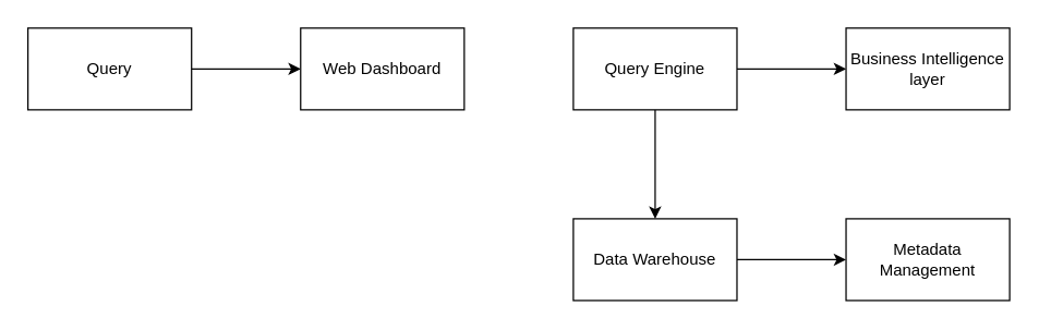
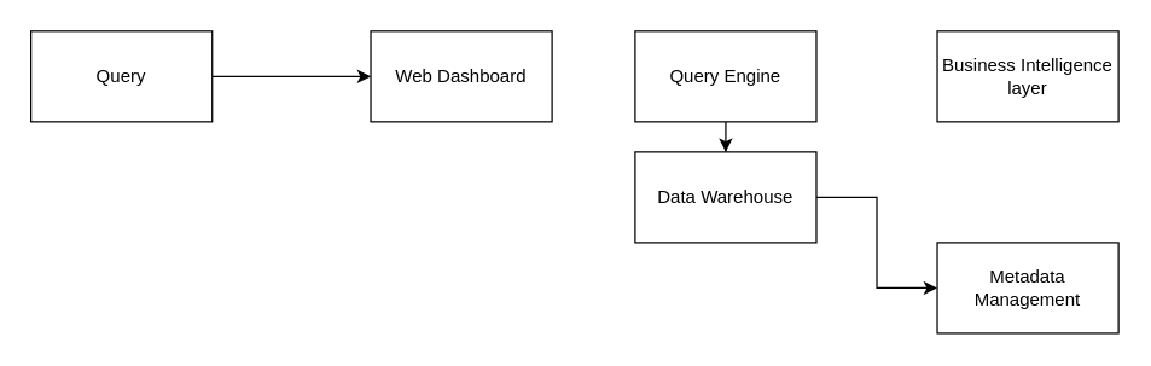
  <mxCell id="0" />
  <mxCell id="1" parent="0" />
  <mxCell id="2" value="" style="edgeStyle=orthogonalEdgeStyle;rounded=0;orthogonalLoop=1;jettySize=auto;html=1;" edge="1" parent="1" source="3" target="4"><mxGeometry relative="1" as="geometry" /></mxCell>
  <mxCell id="3" value="Query" style="rounded=0;whiteSpace=wrap;html=1;" vertex="1" parent="1"><mxGeometry x="20" y="20" width="120" height="60" as="geometry" /></mxCell>
- <mxCell id="4" value="Web Dashboard" style="whiteSpace=wrap;html=1;rounded=0;" vertex="1" parent="1"><mxGeometry x="220" y="20" width="120" height="60" as="geometry" /></mxCell>
- <mxCell id="5" value="" style="edgeStyle=orthogonalEdgeStyle;rounded=0;orthogonalLoop=1;jettySize=auto;html=1;" edge="1" parent="1" source="7" target="8"><mxGeometry relative="1" as="geometry" /></mxCell>
+ <mxCell id="4" value="Web Dashboard" style="whiteSpace=wrap;html=1;rounded=0;" vertex="1" parent="1"><mxGeometry x="245" y="20" width="120" height="60" as="geometry" /></mxCell>
  <mxCell id="6" value="" style="edgeStyle=orthogonalEdgeStyle;rounded=0;orthogonalLoop=1;jettySize=auto;html=1;" edge="1" parent="1" source="7" target="10"><mxGeometry relative="1" as="geometry" /></mxCell>
  <mxCell id="7" value="Query Engine" style="whiteSpace=wrap;html=1;rounded=0;" vertex="1" parent="1"><mxGeometry x="420" y="20" width="120" height="60" as="geometry" /></mxCell>
  <mxCell id="8" value="Business Intelligence layer" style="whiteSpace=wrap;html=1;rounded=0;" vertex="1" parent="1"><mxGeometry x="620" y="20" width="120" height="60" as="geometry" /></mxCell>
  <mxCell id="9" value="" style="edgeStyle=orthogonalEdgeStyle;rounded=0;orthogonalLoop=1;jettySize=auto;html=1;" edge="1" parent="1" source="10" target="11"><mxGeometry relative="1" as="geometry" /></mxCell>
- <mxCell id="10" value="Data Warehouse" style="whiteSpace=wrap;html=1;rounded=0;" vertex="1" parent="1"><mxGeometry x="420" y="160" width="120" height="60" as="geometry" /></mxCell>
+ <mxCell id="10" value="Data Warehouse" style="whiteSpace=wrap;html=1;rounded=0;" vertex="1" parent="1"><mxGeometry x="420" y="100" width="120" height="60" as="geometry" /></mxCell>
  <mxCell id="11" value="Metadata Management" style="whiteSpace=wrap;html=1;rounded=0;" vertex="1" parent="1"><mxGeometry x="620" y="160" width="120" height="60" as="geometry" /></mxCell>
